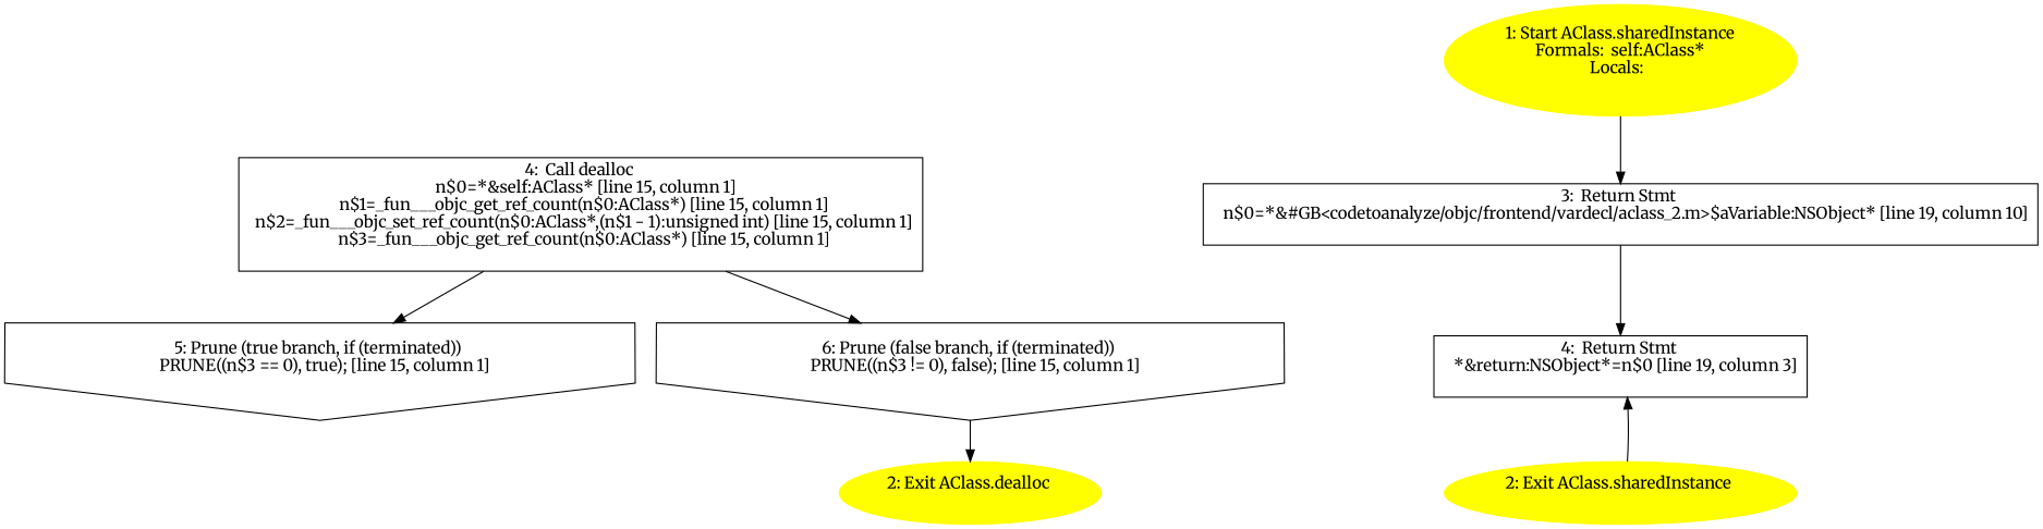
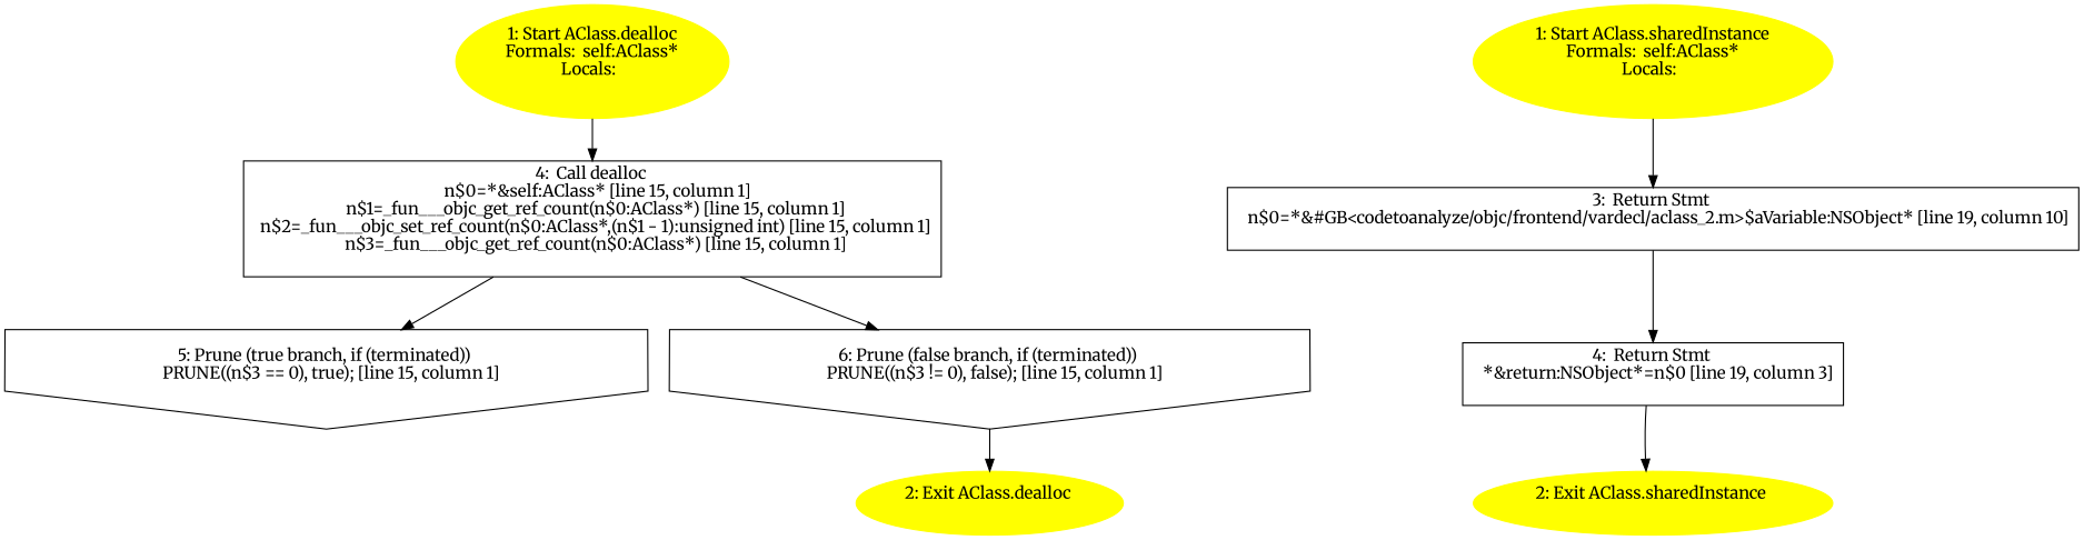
  digraph {
    fontname=Merriweather
    node [fontname=Merriweather]
    edge [fontname=Merriweather]
+   n1 [color=yellow label="1: Start AClass.dealloc\nFormals:  self:AClass*\nLocals:  \n  " style=filled]
    n2 [label="4:  Call dealloc \n   n$0=*&self:AClass* [line 15, column 1]\n  n$1=_fun___objc_get_ref_count(n$0:AClass*) [line 15, column 1]\n  n$2=_fun___objc_set_ref_count(n$0:AClass*,(n$1 - 1):unsigned int) [line 15, column 1]\n  n$3=_fun___objc_get_ref_count(n$0:AClass*) [line 15, column 1]\n " shape=box]
    n3 [label="5: Prune (true branch, if (terminated)) \n   PRUNE((n$3 == 0), true); [line 15, column 1]\n " shape=invhouse]
    n4 [label="6: Prune (false branch, if (terminated)) \n   PRUNE((n$3 != 0), false); [line 15, column 1]\n " shape=invhouse]
    n5 [color=yellow label="2: Exit AClass.dealloc \n  " style=filled]
    n6 [color=yellow label="1: Start AClass.sharedInstance\nFormals:  self:AClass*\nLocals:  \n  " style=filled]
    n7 [label="3:  Return Stmt \n   n$0=*&#GB<codetoanalyze/objc/frontend/vardecl/aclass_2.m>$aVariable:NSObject* [line 19, column 10]\n " shape=box]
    n8 [label="4:  Return Stmt \n   *&return:NSObject*=n$0 [line 19, column 3]\n " shape=box]
    n9 [color=yellow label="2: Exit AClass.sharedInstance \n  " style=filled]
+   n1 -> n2
    n2 -> n3
    n2 -> n4
    n4 -> n5
    n6 -> n7
    n7 -> n8
-   n9 -> n8
+   n8 -> n9
  }
